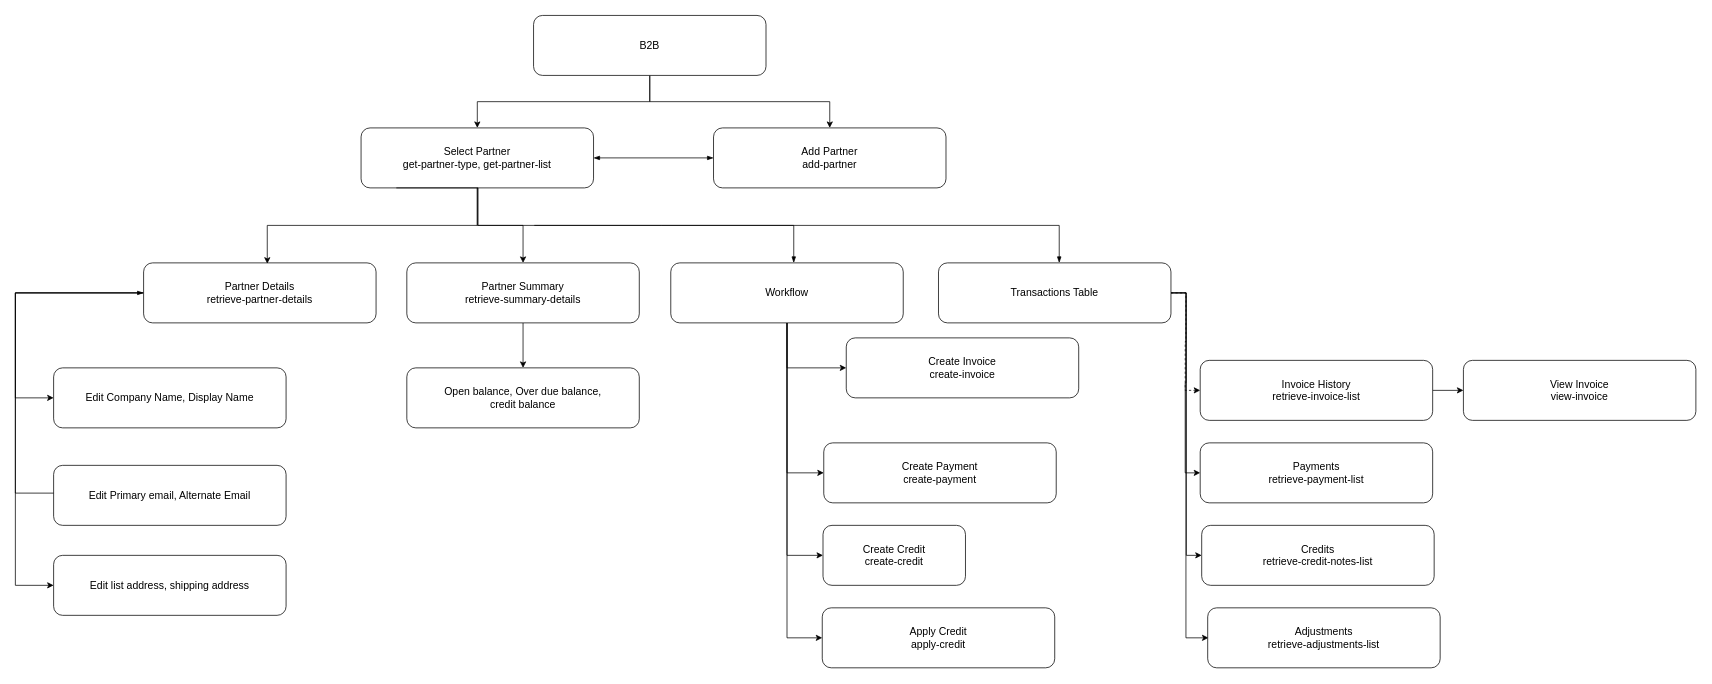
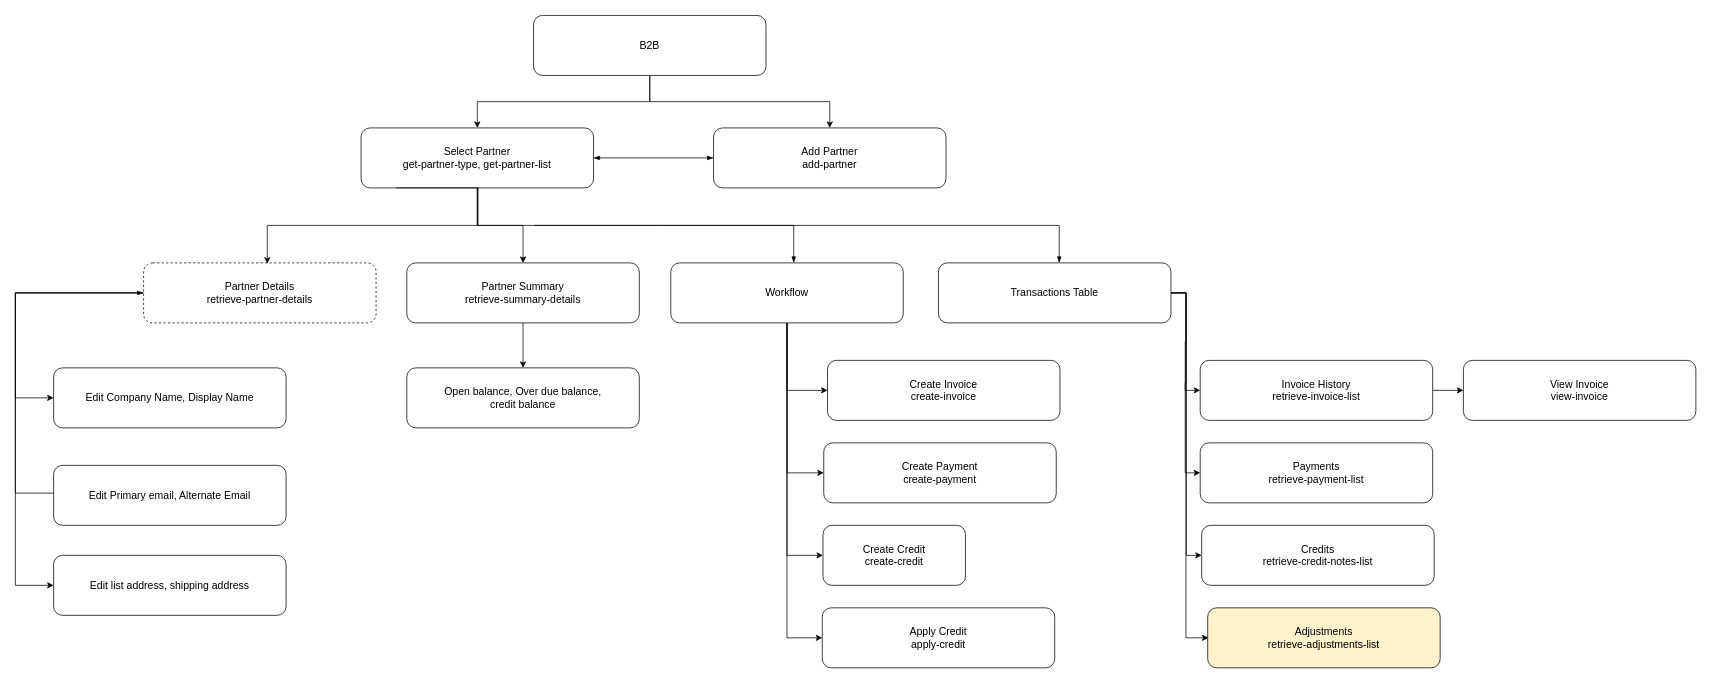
  <mxCell id="0" />
  <mxCell id="1" parent="0" />
  <mxCell id="2" style="edgeStyle=orthogonalEdgeStyle;rounded=0;orthogonalLoop=1;jettySize=auto;html=1;entryX=0.5;entryY=0;entryDx=0;entryDy=0;" edge="1" parent="1" source="4" target="7"><mxGeometry relative="1" as="geometry" /></mxCell>
  <mxCell id="3" style="edgeStyle=orthogonalEdgeStyle;rounded=0;orthogonalLoop=1;jettySize=auto;html=1;entryX=0.5;entryY=0;entryDx=0;entryDy=0;" edge="1" parent="1" source="4" target="8"><mxGeometry relative="1" as="geometry" /></mxCell>
  <mxCell id="4" value="&lt;font style=&quot;font-size: 14px;&quot;&gt;B2B&lt;/font&gt;" style="rounded=1;whiteSpace=wrap;html=1;" vertex="1" parent="1"><mxGeometry x="711" y="20" width="310" height="80" as="geometry" /></mxCell>
  <mxCell id="5" style="edgeStyle=orthogonalEdgeStyle;rounded=0;orthogonalLoop=1;jettySize=auto;html=1;entryX=0;entryY=0.5;entryDx=0;entryDy=0;endArrow=blockThin;endFill=1;startArrow=blockThin;startFill=1;" edge="1" parent="1" source="7" target="8"><mxGeometry relative="1" as="geometry" /></mxCell>
  <mxCell id="6" style="edgeStyle=orthogonalEdgeStyle;rounded=0;orthogonalLoop=1;jettySize=auto;html=1;entryX=0.5;entryY=0;entryDx=0;entryDy=0;" edge="1" parent="1" source="7" target="13"><mxGeometry relative="1" as="geometry" /></mxCell>
  <mxCell id="7" value="&lt;font style=&quot;font-size: 14px;&quot;&gt;Select Partner&lt;br&gt;get-partner-type, get-partner-list&lt;br&gt;&lt;/font&gt;" style="rounded=1;whiteSpace=wrap;html=1;" vertex="1" parent="1"><mxGeometry x="481" y="170" width="310" height="80" as="geometry" /></mxCell>
  <mxCell id="8" value="&lt;font style=&quot;font-size: 14px;&quot;&gt;Add Partner&lt;br&gt;add-partner&lt;br&gt;&lt;/font&gt;" style="rounded=1;whiteSpace=wrap;html=1;" vertex="1" parent="1"><mxGeometry x="951" y="170" width="310" height="80" as="geometry" /></mxCell>
  <mxCell id="9" style="edgeStyle=orthogonalEdgeStyle;rounded=0;orthogonalLoop=1;jettySize=auto;html=1;entryX=0;entryY=0.5;entryDx=0;entryDy=0;" edge="1" parent="1" source="11" target="21"><mxGeometry relative="1" as="geometry"><Array as="points"><mxPoint x="20" y="390" /><mxPoint x="20" y="530" /></Array></mxGeometry></mxCell>
  <mxCell id="10" style="edgeStyle=orthogonalEdgeStyle;rounded=0;orthogonalLoop=1;jettySize=auto;html=1;entryX=0;entryY=0.5;entryDx=0;entryDy=0;" edge="1" parent="1" source="11" target="22"><mxGeometry relative="1" as="geometry"><Array as="points"><mxPoint x="20" y="390" /><mxPoint x="20" y="780" /></Array></mxGeometry></mxCell>
- <mxCell id="11" value="&lt;font style=&quot;font-size: 14px;&quot;&gt;Partner Details&lt;br&gt;retrieve-partner-details&lt;br&gt;&lt;/font&gt;" style="rounded=1;whiteSpace=wrap;html=1;" vertex="1" parent="1"><mxGeometry x="191" y="350" width="310" height="80" as="geometry" /></mxCell>
+ <mxCell id="11" value="&lt;font style=&quot;font-size: 14px;&quot;&gt;Partner Details&lt;br&gt;retrieve-partner-details&lt;br&gt;&lt;/font&gt;" style="rounded=1;whiteSpace=wrap;html=1;dashed=1;" vertex="1" parent="1"><mxGeometry x="191" y="350" width="310" height="80" as="geometry" /></mxCell>
  <mxCell id="12" style="edgeStyle=orthogonalEdgeStyle;rounded=0;orthogonalLoop=1;jettySize=auto;html=1;entryX=0.5;entryY=0;entryDx=0;entryDy=0;" edge="1" parent="1" source="13" target="25"><mxGeometry relative="1" as="geometry" /></mxCell>
  <mxCell id="13" value="&lt;span style=&quot;font-size: 14px;&quot;&gt;Partner Summary&lt;br&gt;retrieve-summary-details&lt;br&gt;&lt;/span&gt;" style="rounded=1;whiteSpace=wrap;html=1;" vertex="1" parent="1"><mxGeometry x="542" y="350" width="310" height="80" as="geometry" /></mxCell>
  <mxCell id="14" style="edgeStyle=orthogonalEdgeStyle;rounded=0;orthogonalLoop=1;jettySize=auto;html=1;entryX=0.5;entryY=1;entryDx=0;entryDy=0;startArrow=blockThin;startFill=1;endArrow=none;endFill=0;" edge="1" parent="1"><mxGeometry relative="1" as="geometry"><Array as="points"><mxPoint x="1058" y="300" /><mxPoint x="637" y="300" /><mxPoint x="637" y="250" /></Array><mxPoint x="1058" y="350" as="sourcePoint" /><mxPoint x="528" y="250" as="targetPoint" /></mxGeometry></mxCell>
  <mxCell id="15" style="edgeStyle=orthogonalEdgeStyle;rounded=0;orthogonalLoop=1;jettySize=auto;html=1;entryX=0;entryY=0.5;entryDx=0;entryDy=0;" edge="1" parent="1" source="19" target="32"><mxGeometry relative="1" as="geometry" /></mxCell>
  <mxCell id="16" style="edgeStyle=orthogonalEdgeStyle;rounded=0;orthogonalLoop=1;jettySize=auto;html=1;entryX=0;entryY=0.5;entryDx=0;entryDy=0;" edge="1" parent="1" source="19" target="33"><mxGeometry relative="1" as="geometry" /></mxCell>
  <mxCell id="17" style="edgeStyle=orthogonalEdgeStyle;rounded=0;orthogonalLoop=1;jettySize=auto;html=1;entryX=0;entryY=0.5;entryDx=0;entryDy=0;" edge="1" parent="1" source="19" target="34"><mxGeometry relative="1" as="geometry" /></mxCell>
  <mxCell id="18" style="edgeStyle=orthogonalEdgeStyle;rounded=0;orthogonalLoop=1;jettySize=auto;html=1;entryX=0;entryY=0.5;entryDx=0;entryDy=0;" edge="1" parent="1" source="19" target="35"><mxGeometry relative="1" as="geometry" /></mxCell>
  <mxCell id="19" value="&lt;font style=&quot;font-size: 14px;&quot;&gt;Workflow&lt;/font&gt;" style="rounded=1;whiteSpace=wrap;html=1;" vertex="1" parent="1"><mxGeometry x="894" y="350" width="310" height="80" as="geometry" /></mxCell>
  <mxCell id="20" style="edgeStyle=orthogonalEdgeStyle;rounded=0;orthogonalLoop=1;jettySize=auto;html=1;entryX=0.532;entryY=0.013;entryDx=0;entryDy=0;entryPerimeter=0;" edge="1" parent="1" source="7" target="11"><mxGeometry relative="1" as="geometry" /></mxCell>
  <mxCell id="21" value="&lt;font style=&quot;font-size: 14px;&quot;&gt;Edit Company Name, Display Name&lt;/font&gt;" style="rounded=1;whiteSpace=wrap;html=1;" vertex="1" parent="1"><mxGeometry x="71" y="490" width="310" height="80" as="geometry" /></mxCell>
  <mxCell id="22" value="&lt;font style=&quot;font-size: 14px;&quot;&gt;Edit list address, shipping address&lt;/font&gt;" style="rounded=1;whiteSpace=wrap;html=1;" vertex="1" parent="1"><mxGeometry x="71" y="740" width="310" height="80" as="geometry" /></mxCell>
  <mxCell id="23" style="edgeStyle=orthogonalEdgeStyle;rounded=0;orthogonalLoop=1;jettySize=auto;html=1;entryX=-0.003;entryY=0.588;entryDx=0;entryDy=0;entryPerimeter=0;startArrow=blockThin;startFill=1;" edge="1" parent="1" source="11"><mxGeometry relative="1" as="geometry"><mxPoint x="89.07" y="657.04" as="targetPoint" /><Array as="points"><mxPoint x="20" y="390" /><mxPoint x="20" y="657" /></Array></mxGeometry></mxCell>
  <mxCell id="24" value="&lt;font style=&quot;font-size: 14px;&quot;&gt;Edit Primary email, Alternate Email&lt;/font&gt;" style="rounded=1;whiteSpace=wrap;html=1;" vertex="1" parent="1"><mxGeometry x="71" y="620" width="310" height="80" as="geometry" /></mxCell>
  <mxCell id="25" value="&lt;font style=&quot;font-size: 14px;&quot;&gt;Open balance, Over due balance, &lt;br&gt;credit balance&lt;/font&gt;" style="rounded=1;whiteSpace=wrap;html=1;" vertex="1" parent="1"><mxGeometry x="542" y="490" width="310" height="80" as="geometry" /></mxCell>
- <mxCell id="26" style="edgeStyle=orthogonalEdgeStyle;rounded=0;orthogonalLoop=1;jettySize=auto;html=1;entryX=0;entryY=0.5;entryDx=0;entryDy=0;dashed=1;" edge="1" parent="1" source="30" target="37"><mxGeometry relative="1" as="geometry" /></mxCell>
+ <mxCell id="26" style="edgeStyle=orthogonalEdgeStyle;rounded=0;orthogonalLoop=1;jettySize=auto;html=1;entryX=0;entryY=0.5;entryDx=0;entryDy=0;" edge="1" parent="1" source="30" target="37"><mxGeometry relative="1" as="geometry" /></mxCell>
  <mxCell id="27" style="edgeStyle=orthogonalEdgeStyle;rounded=0;orthogonalLoop=1;jettySize=auto;html=1;entryX=0;entryY=0.5;entryDx=0;entryDy=0;" edge="1" parent="1" source="30" target="38"><mxGeometry relative="1" as="geometry" /></mxCell>
  <mxCell id="28" style="edgeStyle=orthogonalEdgeStyle;rounded=0;orthogonalLoop=1;jettySize=auto;html=1;entryX=0;entryY=0.5;entryDx=0;entryDy=0;" edge="1" parent="1" source="30" target="39"><mxGeometry relative="1" as="geometry" /></mxCell>
  <mxCell id="29" style="edgeStyle=orthogonalEdgeStyle;rounded=0;orthogonalLoop=1;jettySize=auto;html=1;entryX=0;entryY=0.5;entryDx=0;entryDy=0;" edge="1" parent="1"><mxGeometry relative="1" as="geometry"><Array as="points"><mxPoint x="1581" y="390" /><mxPoint x="1581" y="850" /></Array><mxPoint x="1421" y="390" as="sourcePoint" /><mxPoint x="1611" y="850" as="targetPoint" /></mxGeometry></mxCell>
  <mxCell id="30" value="&lt;font style=&quot;font-size: 14px;&quot;&gt;Transactions Table&lt;/font&gt;" style="rounded=1;whiteSpace=wrap;html=1;" vertex="1" parent="1"><mxGeometry x="1251" y="350" width="310" height="80" as="geometry" /></mxCell>
  <mxCell id="31" style="edgeStyle=orthogonalEdgeStyle;rounded=0;orthogonalLoop=1;jettySize=auto;html=1;startArrow=blockThin;startFill=1;endArrow=none;endFill=0;" edge="1" parent="1"><mxGeometry relative="1" as="geometry"><mxPoint x="1412" y="350" as="sourcePoint" /><mxPoint x="712" y="300" as="targetPoint" /><Array as="points"><mxPoint x="1412" y="300" /><mxPoint x="882" y="300" /></Array></mxGeometry></mxCell>
- <mxCell id="32" value="&lt;span style=&quot;font-size: 14px;&quot;&gt;Create Invoice&lt;br&gt;create-invoice&lt;br&gt;&lt;/span&gt;" style="rounded=1;whiteSpace=wrap;html=1;" vertex="1" parent="1"><mxGeometry x="1128" y="450" width="310" height="80" as="geometry" /></mxCell>
+ <mxCell id="32" value="&lt;span style=&quot;font-size: 14px;&quot;&gt;Create Invoice&lt;br&gt;create-invoice&lt;br&gt;&lt;/span&gt;" style="rounded=1;whiteSpace=wrap;html=1;" vertex="1" parent="1"><mxGeometry x="1103" y="480" width="310" height="80" as="geometry" /></mxCell>
  <mxCell id="33" value="&lt;span style=&quot;font-size: 14px;&quot;&gt;Create Payment&lt;br&gt;create-payment&lt;br&gt;&lt;/span&gt;" style="rounded=1;whiteSpace=wrap;html=1;" vertex="1" parent="1"><mxGeometry x="1098" y="590" width="310" height="80" as="geometry" /></mxCell>
  <mxCell id="34" value="&lt;span style=&quot;font-size: 14px;&quot;&gt;Create Credit&lt;br&gt;create-credit&lt;br&gt;&lt;/span&gt;" style="rounded=1;whiteSpace=wrap;html=1;" vertex="1" parent="1"><mxGeometry x="1097" y="700" width="190" height="80" as="geometry" /></mxCell>
  <mxCell id="35" value="&lt;span style=&quot;font-size: 14px;&quot;&gt;Apply Credit&lt;br&gt;apply-credit&lt;br&gt;&lt;/span&gt;" style="rounded=1;whiteSpace=wrap;html=1;" vertex="1" parent="1"><mxGeometry x="1096" y="810" width="310" height="80" as="geometry" /></mxCell>
  <mxCell id="36" style="edgeStyle=orthogonalEdgeStyle;rounded=0;orthogonalLoop=1;jettySize=auto;html=1;entryX=0;entryY=0.5;entryDx=0;entryDy=0;" edge="1" parent="1" source="37" target="41"><mxGeometry relative="1" as="geometry" /></mxCell>
  <mxCell id="37" value="&lt;span style=&quot;font-size: 14px;&quot;&gt;Invoice History&lt;br&gt;retrieve-invoice-list&lt;br&gt;&lt;/span&gt;" style="rounded=1;whiteSpace=wrap;html=1;" vertex="1" parent="1"><mxGeometry x="1600" y="480" width="310" height="80" as="geometry" /></mxCell>
  <mxCell id="38" value="&lt;span style=&quot;font-size: 14px;&quot;&gt;Payments&lt;br&gt;retrieve-payment-list&lt;br&gt;&lt;/span&gt;" style="rounded=1;whiteSpace=wrap;html=1;" vertex="1" parent="1"><mxGeometry x="1600" y="590" width="310" height="80" as="geometry" /></mxCell>
  <mxCell id="39" value="&lt;span style=&quot;font-size: 14px;&quot;&gt;Credits&lt;br&gt;retrieve-credit-notes-list&lt;br&gt;&lt;/span&gt;" style="rounded=1;whiteSpace=wrap;html=1;" vertex="1" parent="1"><mxGeometry x="1602" y="700" width="310" height="80" as="geometry" /></mxCell>
- <mxCell id="40" value="&lt;span style=&quot;font-size: 14px;&quot;&gt;Adjustments&lt;br&gt;retrieve-adjustments-list&lt;br&gt;&lt;/span&gt;" style="rounded=1;whiteSpace=wrap;html=1;" vertex="1" parent="1"><mxGeometry x="1610" y="810" width="310" height="80" as="geometry" /></mxCell>
+ <mxCell id="40" value="&lt;span style=&quot;font-size: 14px;&quot;&gt;Adjustments&lt;br&gt;retrieve-adjustments-list&lt;br&gt;&lt;/span&gt;" style="rounded=1;whiteSpace=wrap;html=1;fillColor=#fff2cc;" vertex="1" parent="1"><mxGeometry x="1610" y="810" width="310" height="80" as="geometry" /></mxCell>
  <mxCell id="41" value="&lt;span style=&quot;font-size: 14px;&quot;&gt;View Invoice&lt;br&gt;view-invoice&lt;br&gt;&lt;/span&gt;" style="rounded=1;whiteSpace=wrap;html=1;" vertex="1" parent="1"><mxGeometry x="1951" y="480" width="310" height="80" as="geometry" /></mxCell>
